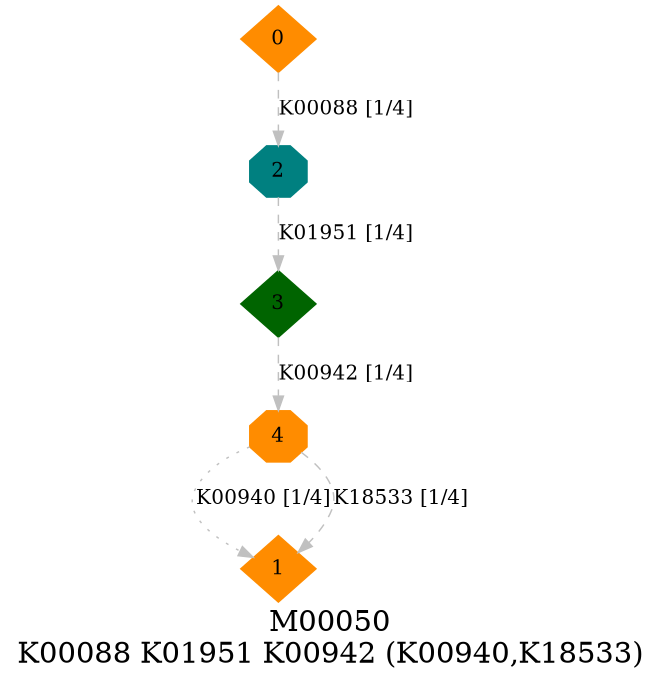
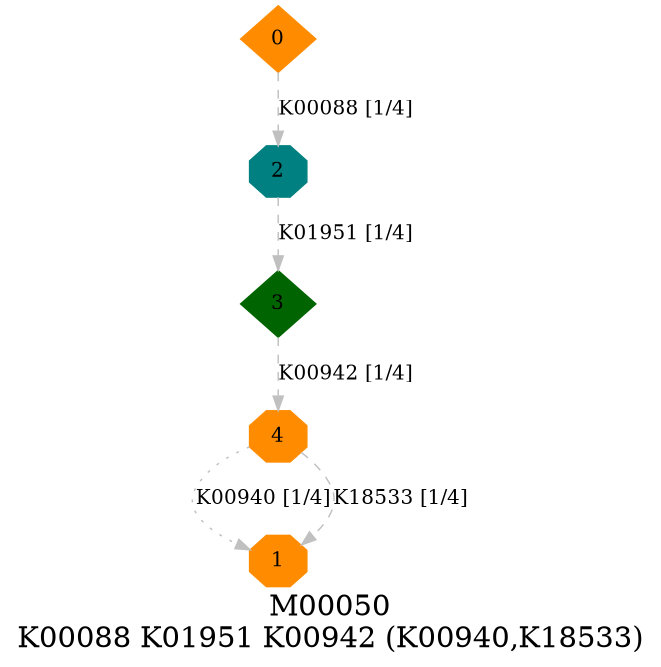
  digraph {
    fontsize=20
    label="M00050\nK00088 K01951 K00942 (K00940,K18533)"
    node [color=darkorange shape=octagon style=filled]
    edge [color=grey style=dashed]
    0 [height=.3 shape=diamond width=.3]
-   1 [height=.3 shape=diamond width=.3]
+   1 [height=.3 width=.3]
    2 [color=teal height=.3 width=.3]
    3 [color=darkgreen height=.3 shape=diamond width=.3]
    4 [height=.3 width=.3]
    subgraph sub_1 {
      0
      1
      2
      3
      4
    }
    0 -> 2 [label="K00088 [1/4]"]
    2 -> 3 [label="K01951 [1/4]"]
    3 -> 4 [label="K00942 [1/4]"]
    4 -> 1 [label="K00940 [1/4]" style=dotted]
    4 -> 1 [label="K18533 [1/4]"]
  }
